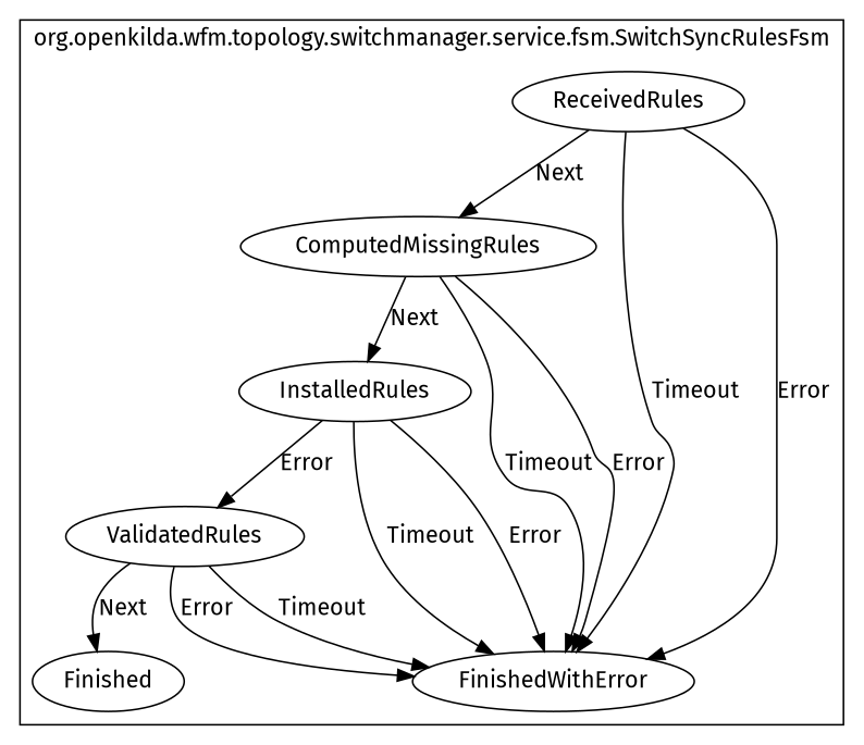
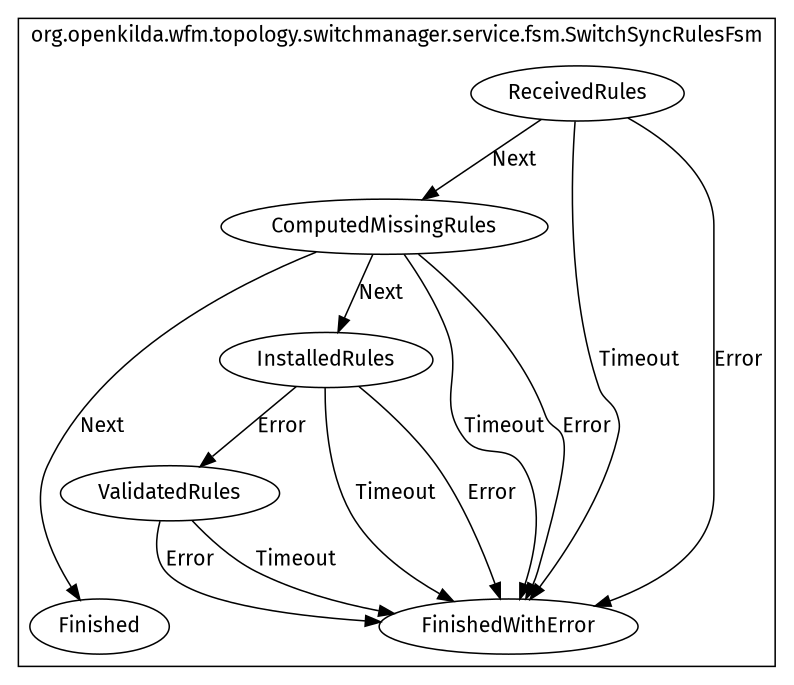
  digraph {
    compound=true
    fontname="Fira Sans"
    node [fontname="Fira Sans"]
    edge [fontname="Fira Sans"]
    n1 [label=ComputedMissingRules]
    n2 [label=InstalledRules]
    n3 [label=FinishedWithError]
    n4 [label=ValidatedRules]
    n5 [label=Finished]
    n6 [label=ReceivedRules]
    subgraph cluster_1 {
      label="org.openkilda.wfm.topology.switchmanager.service.fsm.SwitchSyncRulesFsm"
      n1
      n2
      n3
      n4
      n5
      n6
    }
    n1 -> n2 [label=Next]
    n1 -> n3 [label=Timeout]
    n1 -> n3 [label=Error]
    n2 -> n3 [label=Timeout]
    n2 -> n3 [label=Error]
    n2 -> n4 [label=Error]
    n4 -> n3 [label=Timeout]
    n4 -> n3 [label=Error]
-   n4 -> n5 [label=Next]
+   n1 -> n5 [label=Next]
    n6 -> n1 [label=Next]
    n6 -> n3 [label=Timeout]
    n6 -> n3 [label=Error]
  }
